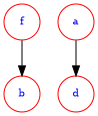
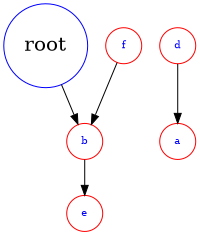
  digraph {
    node [color=red fontcolor=blue fontsize=10 shape=circle]
+   root [color=blue fontcolor=black fontsize=20]
    b
    a
    d
+   e
    f
-   a -> d
+   root -> b
+   b -> e
+   d -> a
    f -> b
  }
